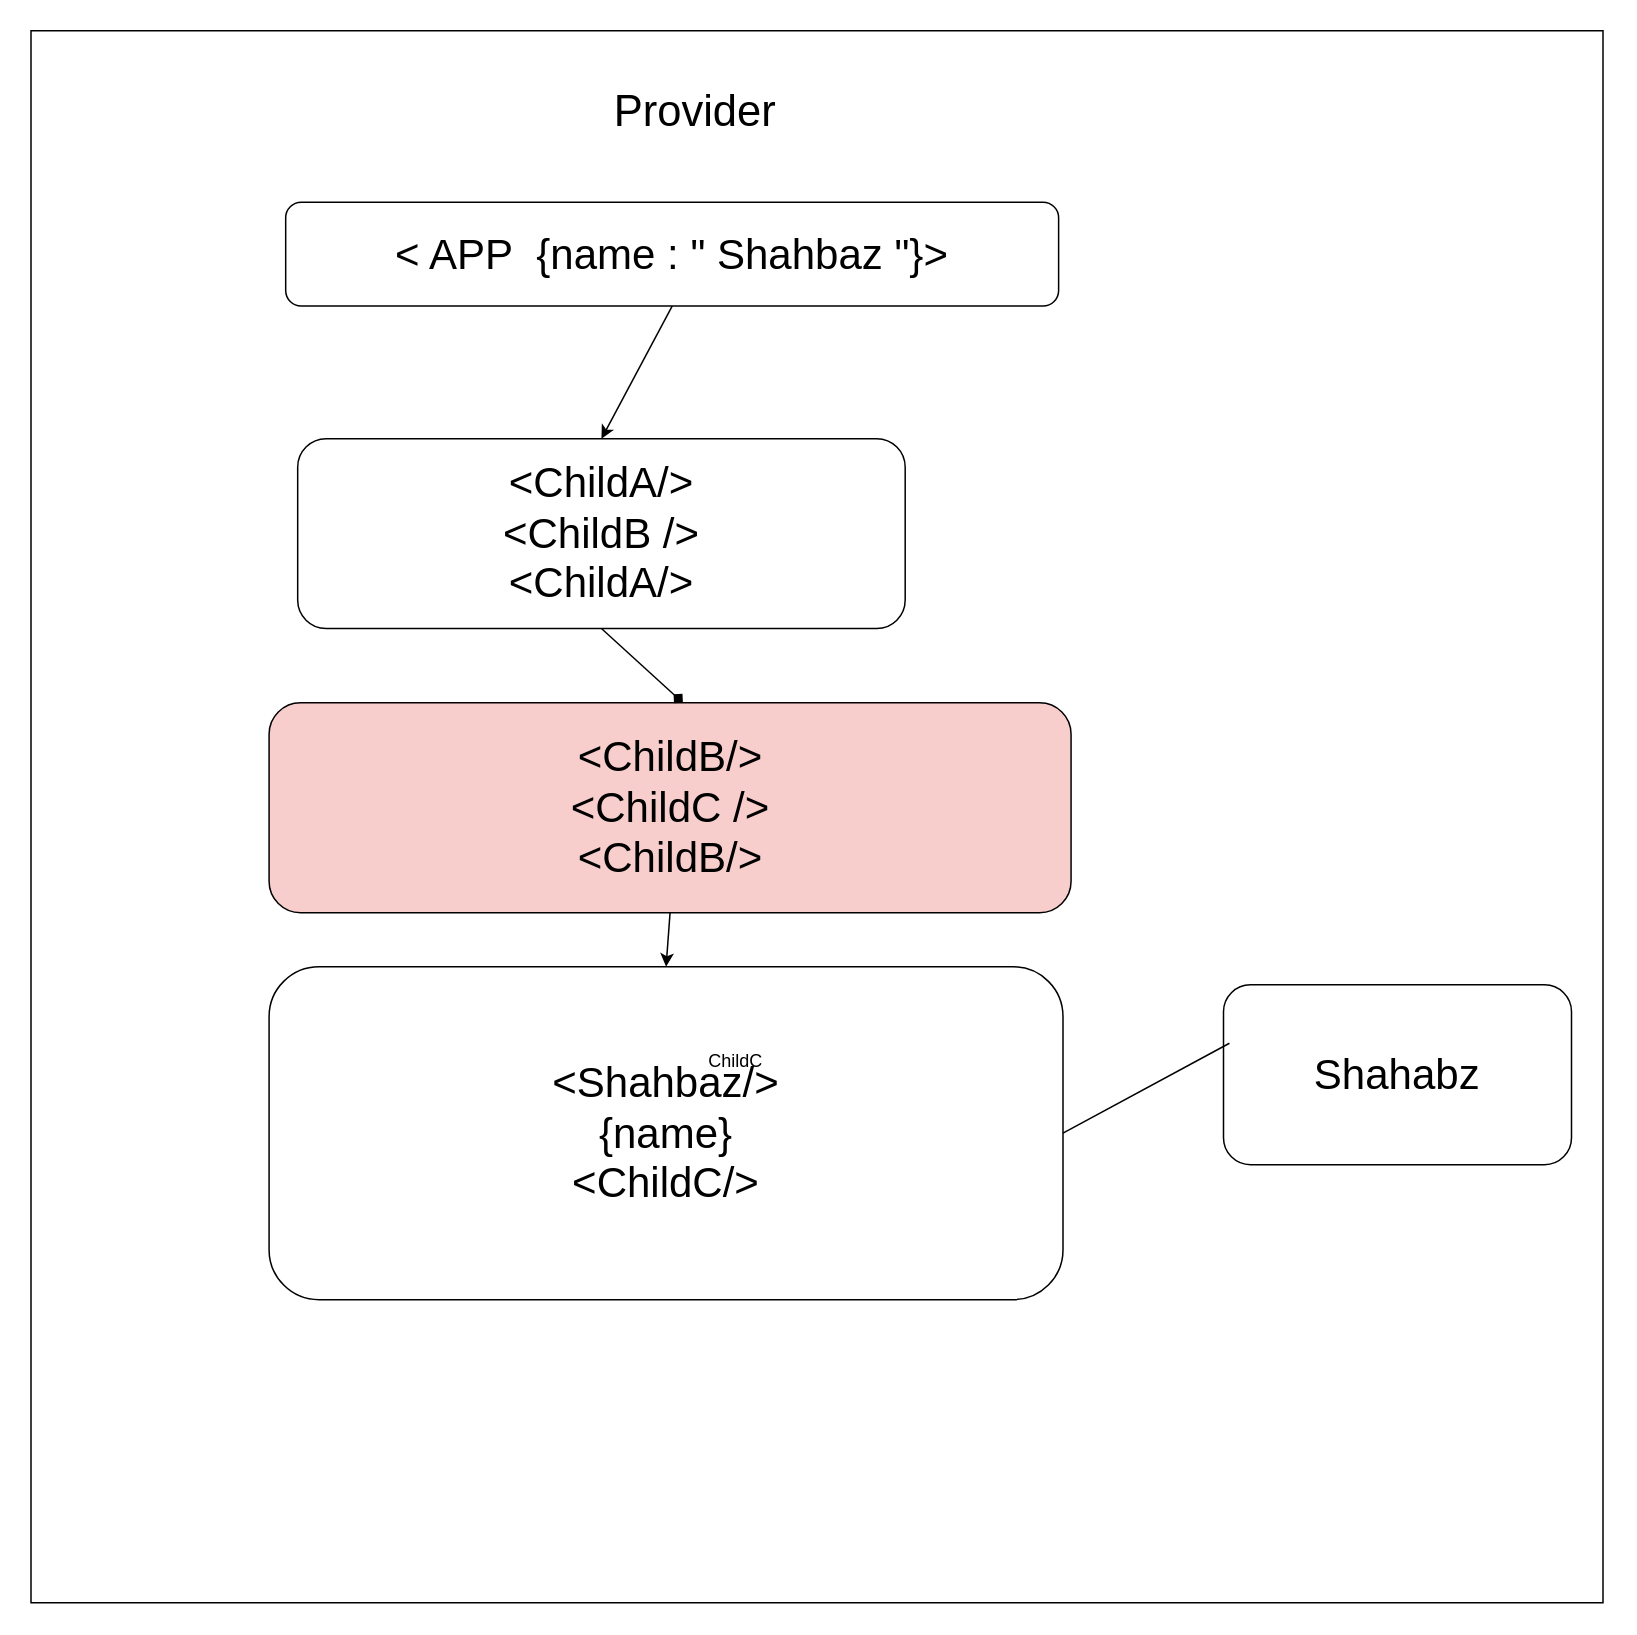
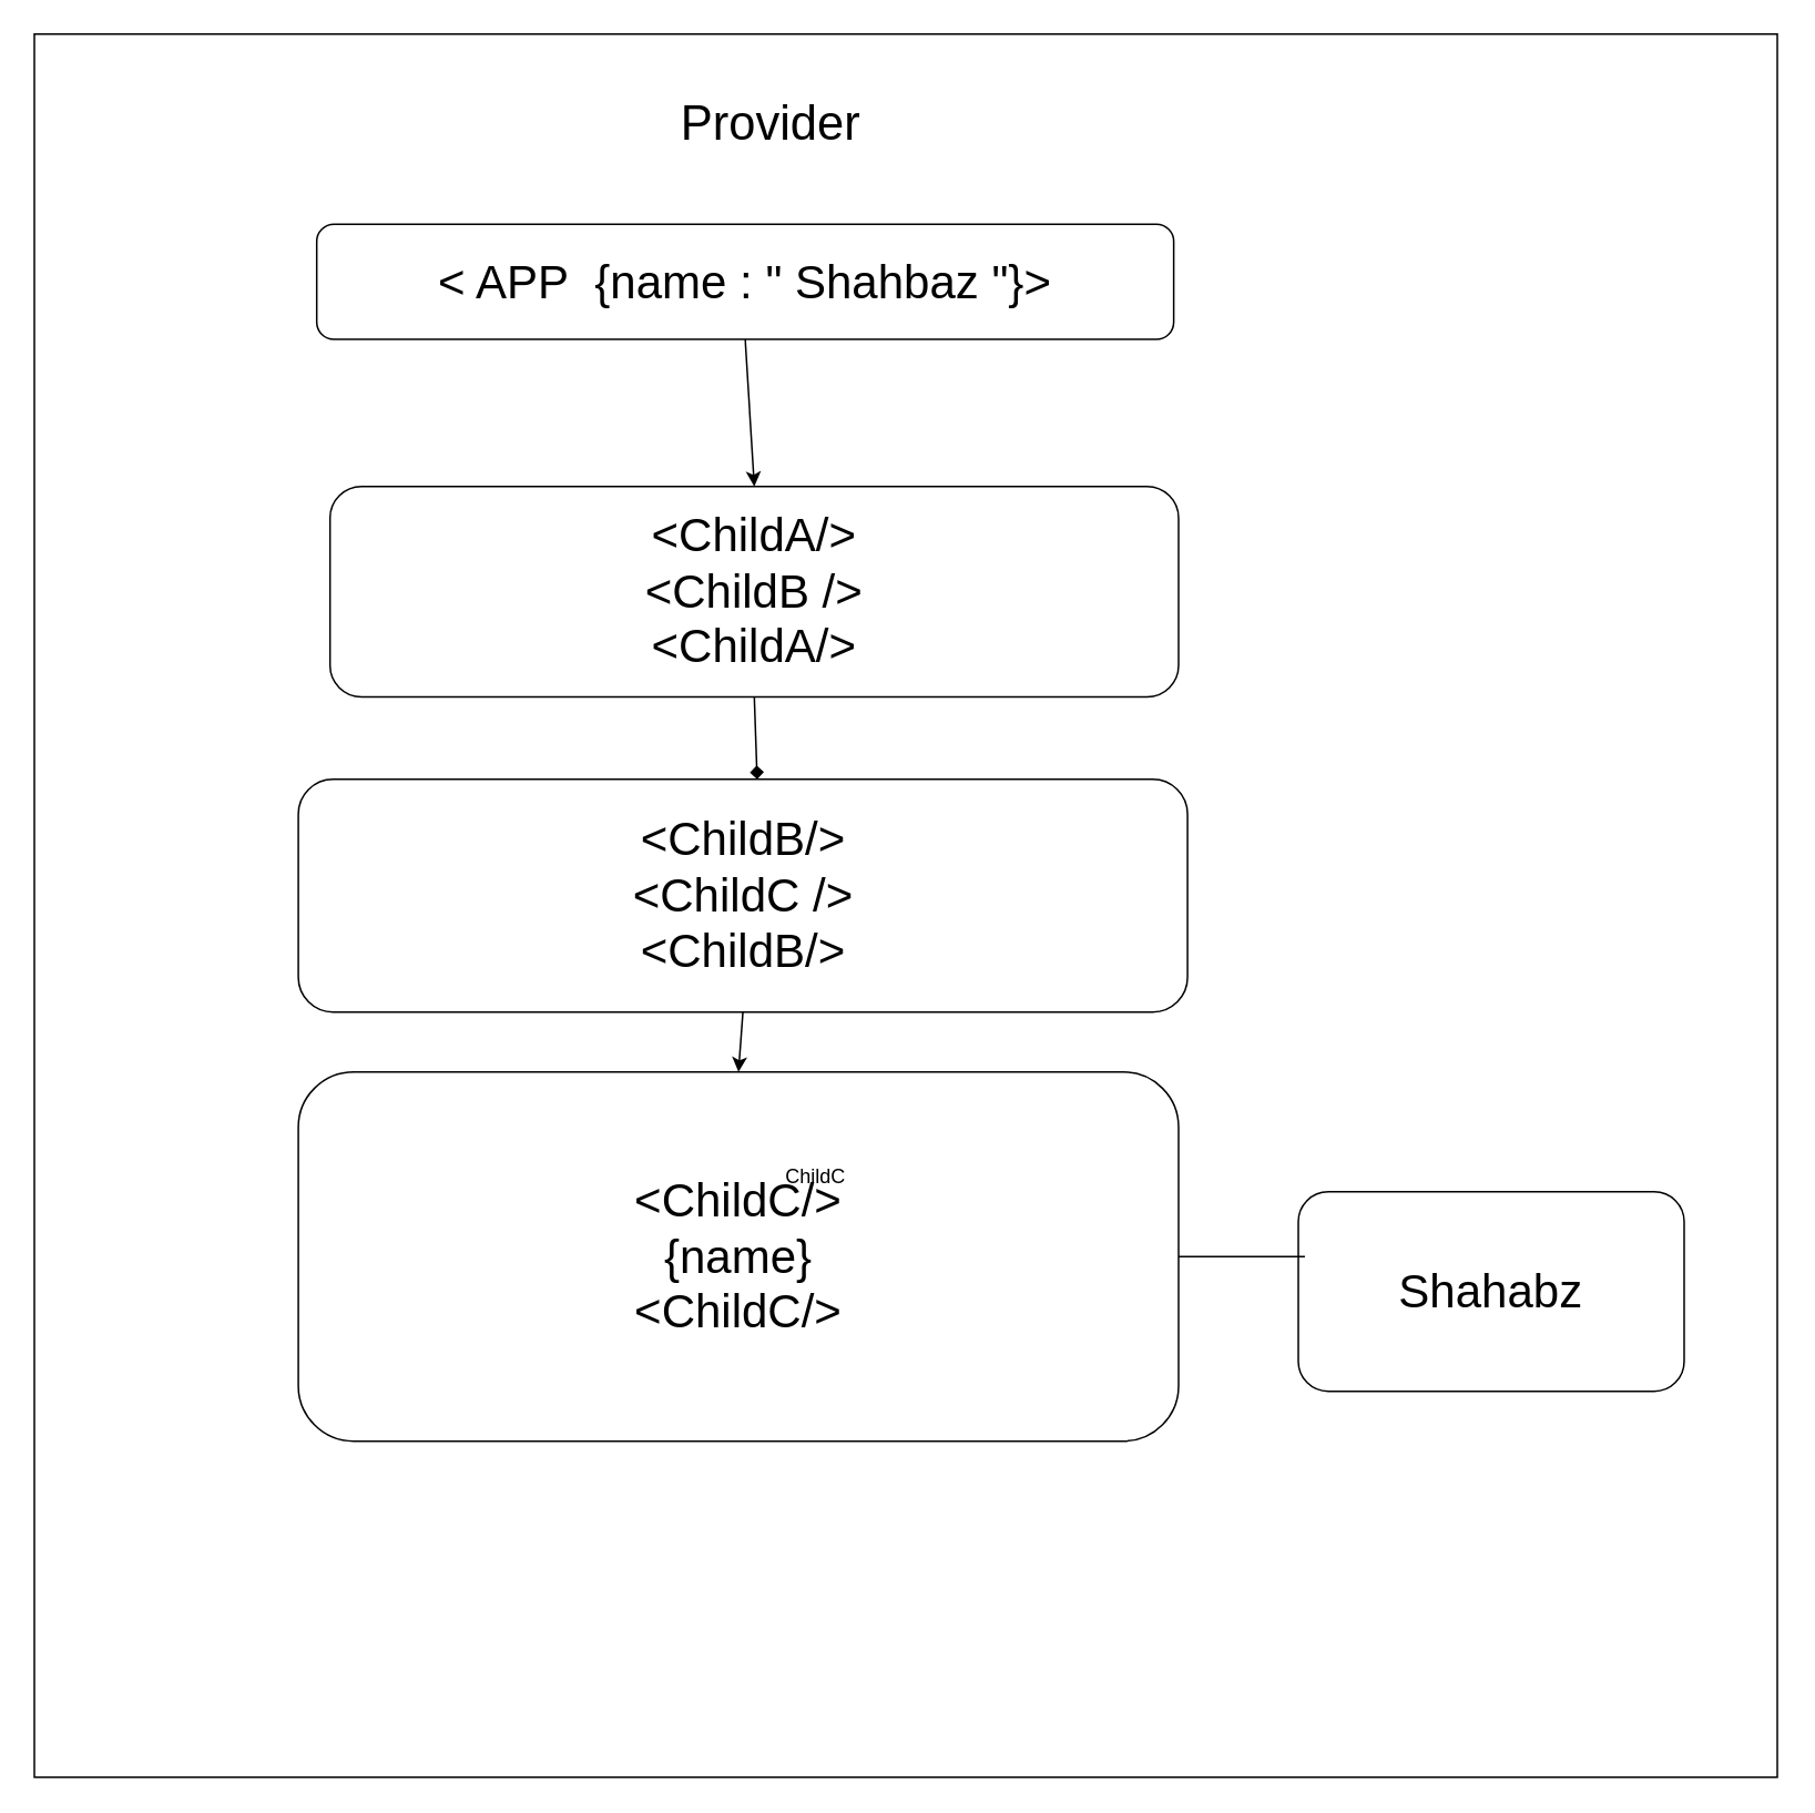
  <mxCell id="0" />
  <mxCell id="1" parent="0" />
  <mxCell id="2" value="" style="group" vertex="1" connectable="0" parent="1"><mxGeometry x="156" y="28" width="912.004" height="1040" as="geometry" /></mxCell>
  <mxCell id="3" value="" style="group;fontStyle=1" vertex="1" connectable="0" parent="2"><mxGeometry x="-135.996" y="-8" width="1048" height="1048" as="geometry" /></mxCell>
  <mxCell id="4" value="" style="whiteSpace=wrap;html=1;aspect=fixed;" vertex="1" parent="3"><mxGeometry width="1048" height="1048" as="geometry" /></mxCell>
  <mxCell id="5" style="edgeStyle=none;rounded=0;orthogonalLoop=1;jettySize=auto;html=1;exitX=0.5;exitY=1;exitDx=0;exitDy=0;entryX=0.5;entryY=0;entryDx=0;entryDy=0;" edge="1" parent="3" source="6" target="9"><mxGeometry relative="1" as="geometry" /></mxCell>
  <mxCell id="6" value="&lt;font style=&quot;font-size: 28px;&quot;&gt;&amp;lt; APP&amp;nbsp; {name : &quot; Shahbaz &quot;}&amp;gt;&lt;/font&gt;" style="rounded=1;whiteSpace=wrap;html=1;" vertex="1" parent="3"><mxGeometry x="169.786" y="114.254" width="515.293" height="69.296" as="geometry" /></mxCell>
- <mxCell id="7" value="&lt;span style=&quot;font-size: 28px;&quot;&gt;&amp;lt;ChildB/&amp;gt;&lt;/span&gt;&lt;div&gt;&lt;span style=&quot;font-size: 28px;&quot;&gt;&amp;lt;ChildC /&amp;gt;&lt;br&gt;&lt;/span&gt;&lt;div&gt;&lt;span style=&quot;font-size: 28px;&quot;&gt;&amp;lt;ChildB/&amp;gt;&lt;/span&gt;&lt;/div&gt;&lt;/div&gt;" style="rounded=1;whiteSpace=wrap;html=1;fillColor=#f8cecc;" vertex="1" parent="3"><mxGeometry x="158.716" y="448" width="534.66" height="139.94" as="geometry" /></mxCell>
+ <mxCell id="7" value="&lt;span style=&quot;font-size: 28px;&quot;&gt;&amp;lt;ChildB/&amp;gt;&lt;/span&gt;&lt;div&gt;&lt;span style=&quot;font-size: 28px;&quot;&gt;&amp;lt;ChildC /&amp;gt;&lt;br&gt;&lt;/span&gt;&lt;div&gt;&lt;span style=&quot;font-size: 28px;&quot;&gt;&amp;lt;ChildB/&amp;gt;&lt;/span&gt;&lt;/div&gt;&lt;/div&gt;" style="rounded=1;whiteSpace=wrap;html=1;" vertex="1" parent="3"><mxGeometry x="158.716" y="448" width="534.66" height="139.94" as="geometry" /></mxCell>
  <mxCell id="8" style="edgeStyle=none;rounded=0;orthogonalLoop=1;jettySize=auto;html=1;exitX=0.5;exitY=1;exitDx=0;exitDy=0;entryX=0.516;entryY=0;entryDx=0;entryDy=0;entryPerimeter=0;endArrow=diamond;" edge="1" parent="3" source="9" target="7"><mxGeometry relative="1" as="geometry" /></mxCell>
- <mxCell id="9" value="&lt;span style=&quot;font-size: 28px;&quot;&gt;&amp;lt;ChildA/&amp;gt;&lt;/span&gt;&lt;div&gt;&lt;span style=&quot;font-size: 28px;&quot;&gt;&amp;lt;ChildB /&amp;gt;&lt;br&gt;&lt;/span&gt;&lt;div&gt;&lt;span style=&quot;font-size: 28px;&quot;&gt;&amp;lt;ChildA/&amp;gt;&lt;/span&gt;&lt;/div&gt;&lt;/div&gt;" style="rounded=1;whiteSpace=wrap;html=1;" vertex="1" parent="3"><mxGeometry x="177.786" y="272" width="405" height="126.54" as="geometry" /></mxCell>
+ <mxCell id="9" value="&lt;span style=&quot;font-size: 28px;&quot;&gt;&amp;lt;ChildA/&amp;gt;&lt;/span&gt;&lt;div&gt;&lt;span style=&quot;font-size: 28px;&quot;&gt;&amp;lt;ChildB /&amp;gt;&lt;br&gt;&lt;/span&gt;&lt;div&gt;&lt;span style=&quot;font-size: 28px;&quot;&gt;&amp;lt;ChildA/&amp;gt;&lt;/span&gt;&lt;/div&gt;&lt;/div&gt;" style="rounded=1;whiteSpace=wrap;html=1;" vertex="1" parent="3"><mxGeometry x="177.786" y="272" width="510.21" height="126.54" as="geometry" /></mxCell>
  <mxCell id="10" style="edgeStyle=none;rounded=0;orthogonalLoop=1;jettySize=auto;html=1;exitX=0.5;exitY=1;exitDx=0;exitDy=0;entryX=0.5;entryY=0;entryDx=0;entryDy=0;" edge="1" parent="3" source="7" target="12"><mxGeometry relative="1" as="geometry"><mxPoint x="422.345" y="583.998" as="targetPoint" /></mxGeometry></mxCell>
  <mxCell id="11" value="&lt;font style=&quot;font-size: 29px;&quot;&gt;Provider&lt;/font&gt;" style="text;strokeColor=none;align=center;fillColor=none;html=1;verticalAlign=middle;whiteSpace=wrap;rounded=0;" vertex="1" parent="3"><mxGeometry x="387.307" y="26.479" width="111.928" height="55.437" as="geometry" /></mxCell>
- <mxCell id="12" value="&lt;span style=&quot;font-size: 28px;&quot;&gt;&amp;lt;Shahbaz/&amp;gt;&lt;/span&gt;&lt;div&gt;&lt;span style=&quot;font-size: 28px;&quot;&gt;{name}&lt;br&gt;&lt;/span&gt;&lt;div&gt;&lt;span style=&quot;font-size: 28px;&quot;&gt;&amp;lt;ChildC/&amp;gt;&lt;/span&gt;&lt;/div&gt;&lt;/div&gt;" style="rounded=1;whiteSpace=wrap;html=1;" vertex="1" parent="3"><mxGeometry x="158.72" y="624" width="529.28" height="221.94" as="geometry" /></mxCell>
- <mxCell id="13" value="&lt;font style=&quot;font-size: 28px;&quot;&gt;Shahabz&lt;/font&gt;" style="rounded=1;whiteSpace=wrap;html=1;" vertex="1" parent="3"><mxGeometry x="795" y="636" width="232" height="120" as="geometry" /></mxCell>
+ <mxCell id="12" value="&lt;span style=&quot;font-size: 28px;&quot;&gt;&amp;lt;ChildC/&amp;gt;&lt;/span&gt;&lt;div&gt;&lt;span style=&quot;font-size: 28px;&quot;&gt;{name}&lt;br&gt;&lt;/span&gt;&lt;div&gt;&lt;span style=&quot;font-size: 28px;&quot;&gt;&amp;lt;ChildC/&amp;gt;&lt;/span&gt;&lt;/div&gt;&lt;/div&gt;" style="rounded=1;whiteSpace=wrap;html=1;" vertex="1" parent="3"><mxGeometry x="158.72" y="624" width="529.28" height="221.94" as="geometry" /></mxCell>
+ <mxCell id="13" value="&lt;font style=&quot;font-size: 28px;&quot;&gt;Shahabz&lt;/font&gt;" style="rounded=1;whiteSpace=wrap;html=1;" vertex="1" parent="3"><mxGeometry x="760" y="696" width="232" height="120" as="geometry" /></mxCell>
  <mxCell id="14" style="edgeStyle=none;rounded=0;orthogonalLoop=1;jettySize=auto;html=1;exitX=1;exitY=0.5;exitDx=0;exitDy=0;entryX=0.017;entryY=0.325;entryDx=0;entryDy=0;entryPerimeter=0;endArrow=none;" edge="1" parent="3" source="12" target="13"><mxGeometry relative="1" as="geometry" /></mxCell>
  <mxCell id="15" value="ChildC" style="text;strokeColor=none;align=center;fillColor=none;html=1;verticalAlign=middle;whiteSpace=wrap;rounded=0;" vertex="1" parent="1"><mxGeometry x="460" y="692" width="60" height="30" as="geometry" /></mxCell>
